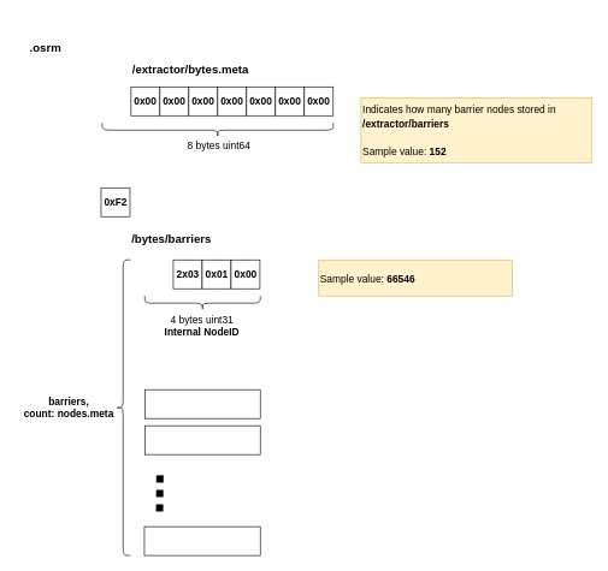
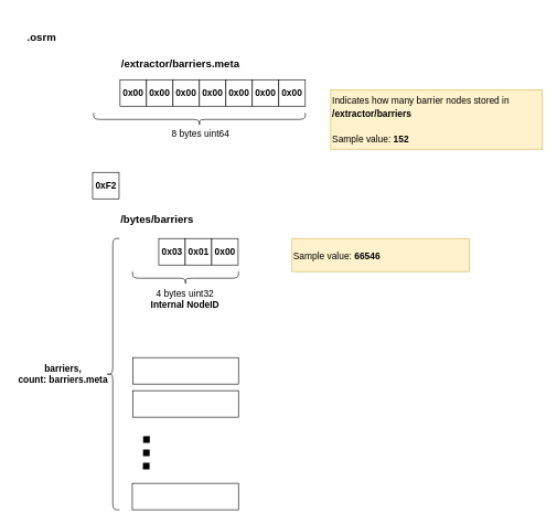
  <mxCell id="0" />
  <mxCell id="1" parent="0" />
  <mxCell id="2" value="0x00" style="rounded=0;whiteSpace=wrap;html=1;fontStyle=1;fontSize=14;" parent="1" vertex="1"><mxGeometry x="181" y="120" width="40" height="40" as="geometry" /></mxCell>
  <mxCell id="3" value="0x00" style="rounded=0;whiteSpace=wrap;html=1;fontStyle=1;fontSize=14;" parent="1" vertex="1"><mxGeometry x="221" y="120" width="40" height="40" as="geometry" /></mxCell>
  <mxCell id="4" value="0x00" style="rounded=0;whiteSpace=wrap;html=1;fontStyle=1;fontSize=14;" parent="1" vertex="1"><mxGeometry x="261" y="120" width="40" height="40" as="geometry" /></mxCell>
  <mxCell id="5" value="0x00" style="rounded=0;whiteSpace=wrap;html=1;fontStyle=1;fontSize=14;" parent="1" vertex="1"><mxGeometry x="301" y="120" width="40" height="40" as="geometry" /></mxCell>
  <mxCell id="6" value="0x00" style="rounded=0;whiteSpace=wrap;html=1;fontStyle=1;fontSize=14;" parent="1" vertex="1"><mxGeometry x="341" y="120" width="40" height="40" as="geometry" /></mxCell>
  <mxCell id="7" value="0x00" style="rounded=0;whiteSpace=wrap;html=1;fontStyle=1;fontSize=14;" parent="1" vertex="1"><mxGeometry x="381" y="120" width="40" height="40" as="geometry" /></mxCell>
  <mxCell id="8" value="0x00" style="rounded=0;whiteSpace=wrap;html=1;fontStyle=1;fontSize=14;" parent="1" vertex="1"><mxGeometry x="421" y="120" width="40" height="40" as="geometry" /></mxCell>
  <mxCell id="9" value="" style="shape=curlyBracket;whiteSpace=wrap;html=1;rounded=1;fontSize=14;rotation=-90;" parent="1" vertex="1"><mxGeometry x="291" y="20" width="20" height="320" as="geometry" /></mxCell>
  <mxCell id="10" value="8 bytes uint64" style="text;html=1;strokeColor=none;fillColor=none;align=center;verticalAlign=middle;whiteSpace=wrap;rounded=0;fontSize=14;" parent="1" vertex="1"><mxGeometry x="221" y="191" width="164" height="20" as="geometry" /></mxCell>
- <mxCell id="11" value=".osrm " style="text;html=1;strokeColor=none;fillColor=none;align=left;verticalAlign=middle;whiteSpace=wrap;rounded=0;fontSize=16;fontStyle=1" parent="1" vertex="1"><mxGeometry x="39" y="55" width="245" height="20" as="geometry" /></mxCell>
- <mxCell id="12" value="/extractor/bytes.meta" style="text;html=1;strokeColor=none;fillColor=none;align=left;verticalAlign=middle;whiteSpace=wrap;rounded=0;fontSize=16;fontStyle=1" parent="1" vertex="1"><mxGeometry x="181" y="85" width="245" height="20" as="geometry" /></mxCell>
+ <mxCell id="11" value=".osrm " style="text;html=1;strokeColor=none;fillColor=none;align=left;verticalAlign=middle;whiteSpace=wrap;rounded=0;fontSize=16;fontStyle=1" parent="1" vertex="1"><mxGeometry x="39" y="45" width="245" height="20" as="geometry" /></mxCell>
+ <mxCell id="12" value="/extractor/barriers.meta" style="text;html=1;strokeColor=none;fillColor=none;align=left;verticalAlign=middle;whiteSpace=wrap;rounded=0;fontSize=16;fontStyle=1" parent="1" vertex="1"><mxGeometry x="181" y="85" width="245" height="20" as="geometry" /></mxCell>
  <mxCell id="13" value="&lt;font style=&quot;font-size: 14px&quot;&gt;&lt;span style=&quot;font-weight: normal&quot;&gt;Indicates how many barrier nodes stored in &lt;br&gt;&lt;/span&gt;/extractor/barriers&lt;br&gt;&lt;br&gt;&lt;span style=&quot;font-weight: 400 ; text-align: center&quot;&gt;Sample value:&amp;nbsp;&lt;/span&gt;&lt;b style=&quot;text-align: center&quot;&gt;152&lt;/b&gt;&lt;br&gt;&lt;/font&gt;" style="text;html=1;strokeColor=#d6b656;fillColor=#fff2cc;align=left;verticalAlign=middle;whiteSpace=wrap;rounded=0;fontSize=16;fontStyle=1" parent="1" vertex="1"><mxGeometry x="499.5" y="135" width="320" height="90" as="geometry" /></mxCell>
  <mxCell id="14" value="/bytes/barriers" style="text;html=1;strokeColor=none;fillColor=none;align=left;verticalAlign=middle;whiteSpace=wrap;rounded=0;fontSize=16;fontStyle=1" parent="1" vertex="1"><mxGeometry x="180" y="320" width="245" height="20" as="geometry" /></mxCell>
  <mxCell id="15" value="0xF2" style="rounded=0;whiteSpace=wrap;html=1;fontStyle=1;fontSize=14;" parent="1" vertex="1"><mxGeometry x="139.5" y="260" width="40" height="40" as="geometry" /></mxCell>
- <mxCell id="16" value="2x03" style="rounded=0;whiteSpace=wrap;html=1;fontStyle=1;fontSize=14;" parent="1" vertex="1"><mxGeometry x="239.5" y="360" width="40" height="40" as="geometry" /></mxCell>
+ <mxCell id="16" value="0x03" style="rounded=0;whiteSpace=wrap;html=1;fontStyle=1;fontSize=14;" parent="1" vertex="1"><mxGeometry x="239.5" y="360" width="40" height="40" as="geometry" /></mxCell>
  <mxCell id="17" value="0x01" style="rounded=0;whiteSpace=wrap;html=1;fontStyle=1;fontSize=14;" parent="1" vertex="1"><mxGeometry x="279.5" y="360" width="40" height="40" as="geometry" /></mxCell>
  <mxCell id="18" value="0x00" style="rounded=0;whiteSpace=wrap;html=1;fontStyle=1;fontSize=14;" parent="1" vertex="1"><mxGeometry x="319.5" y="360" width="40" height="40" as="geometry" /></mxCell>
  <mxCell id="19" value="" style="shape=curlyBracket;whiteSpace=wrap;html=1;rounded=1;fontSize=14;rotation=-90;" parent="1" vertex="1"><mxGeometry x="270" y="340" width="20" height="160" as="geometry" /></mxCell>
- <mxCell id="20" value="4 bytes uint31&lt;br&gt;&lt;b&gt;Internal NodeID&lt;/b&gt;&lt;b&gt;&lt;br&gt;&lt;/b&gt;" style="text;html=1;strokeColor=none;fillColor=none;align=center;verticalAlign=middle;whiteSpace=wrap;rounded=0;fontSize=14;" parent="1" vertex="1"><mxGeometry x="180" y="423.5" width="199" height="55" as="geometry" /></mxCell>
+ <mxCell id="20" value="4 bytes uint32&lt;br&gt;&lt;b&gt;Internal NodeID&lt;/b&gt;&lt;b&gt;&lt;br&gt;&lt;/b&gt;" style="text;html=1;strokeColor=none;fillColor=none;align=center;verticalAlign=middle;whiteSpace=wrap;rounded=0;fontSize=14;" parent="1" vertex="1"><mxGeometry x="180" y="423.5" width="199" height="55" as="geometry" /></mxCell>
  <mxCell id="21" value="&lt;span style=&quot;font-size: 14px ; font-weight: 400&quot;&gt;Sample value: &lt;/span&gt;&lt;span style=&quot;font-size: 14px&quot;&gt;66546&lt;/span&gt;&lt;span style=&quot;font-size: 14px ; font-weight: 400&quot;&gt;&lt;br&gt;&lt;/span&gt;" style="text;html=1;strokeColor=#d6b656;fillColor=#fff2cc;align=left;verticalAlign=middle;whiteSpace=wrap;rounded=0;fontSize=16;fontStyle=1" parent="1" vertex="1"><mxGeometry x="441" y="360" width="268" height="50" as="geometry" /></mxCell>
  <mxCell id="22" value="" style="shape=curlyBracket;whiteSpace=wrap;html=1;rounded=1;fontSize=14;rotation=0;" parent="1" vertex="1"><mxGeometry x="160" y="360" width="20" height="410" as="geometry" /></mxCell>
  <mxCell id="23" value="" style="rounded=0;whiteSpace=wrap;html=1;" parent="1" vertex="1"><mxGeometry x="200.5" y="540" width="159.5" height="40" as="geometry" /></mxCell>
  <mxCell id="24" value="" style="rounded=0;whiteSpace=wrap;html=1;" parent="1" vertex="1"><mxGeometry x="200.5" y="590" width="159.5" height="40" as="geometry" /></mxCell>
  <mxCell id="25" value="" style="endArrow=none;dashed=1;html=1;strokeWidth=10;strokeColor=#000000;rounded=1;dashPattern=1 1;" parent="1" edge="1"><mxGeometry width="50" height="50" relative="1" as="geometry"><mxPoint x="220.5" y="709" as="sourcePoint" /><mxPoint x="220.5" y="649" as="targetPoint" /><Array as="points"><mxPoint x="221" y="659" /></Array></mxGeometry></mxCell>
- <mxCell id="26" value="&lt;b&gt;barriers, &lt;br&gt;count: nodes.meta&lt;/b&gt;" style="text;html=1;strokeColor=none;fillColor=none;align=center;verticalAlign=middle;whiteSpace=wrap;rounded=0;fontSize=14;" parent="1" vertex="1"><mxGeometry x="20" y="532.5" width="150" height="65" as="geometry" /></mxCell>
+ <mxCell id="26" value="&lt;b&gt;barriers, &lt;br&gt;count: barriers.meta&lt;/b&gt;" style="text;html=1;strokeColor=none;fillColor=none;align=center;verticalAlign=middle;whiteSpace=wrap;rounded=0;fontSize=14;" parent="1" vertex="1"><mxGeometry x="20" y="532.5" width="150" height="65" as="geometry" /></mxCell>
  <mxCell id="27" value="" style="rounded=0;whiteSpace=wrap;html=1;" parent="1" vertex="1"><mxGeometry x="199.5" y="730" width="160.5" height="40" as="geometry" /></mxCell>
